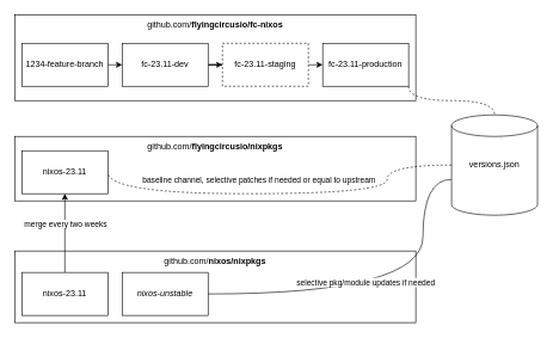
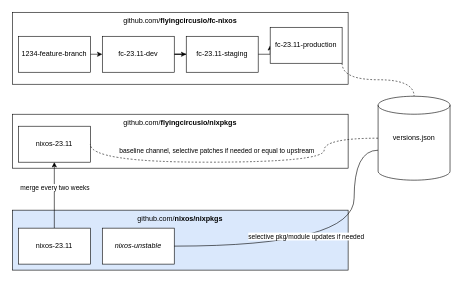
  <mxCell id="0" />
  <mxCell id="1" parent="0" />
  <mxCell id="2" value="github.com/&lt;b&gt;flyingcircusio/nixpkgs&lt;/b&gt;" style="rounded=0;whiteSpace=wrap;html=1;verticalAlign=top;" parent="1" vertex="1"><mxGeometry x="20" y="190" width="560" height="90" as="geometry" /></mxCell>
  <mxCell id="3" value="github.com/&lt;b&gt;flyingcircusio/fc-nixos&lt;/b&gt;" style="rounded=0;whiteSpace=wrap;html=1;verticalAlign=top;" parent="1" vertex="1"><mxGeometry x="20" y="20" width="560" height="120" as="geometry" /></mxCell>
- <mxCell id="4" value="github.com/&lt;b&gt;nixos/nixpkgs&lt;/b&gt;" style="rounded=0;whiteSpace=wrap;html=1;verticalAlign=top;" parent="1" vertex="1"><mxGeometry x="20" y="350" width="560" height="100" as="geometry" /></mxCell>
+ <mxCell id="4" value="github.com/&lt;b&gt;nixos/nixpkgs&lt;/b&gt;" style="rounded=0;whiteSpace=wrap;html=1;verticalAlign=top;fillColor=#dae8fc;" parent="1" vertex="1"><mxGeometry x="20" y="350" width="560" height="100" as="geometry" /></mxCell>
  <mxCell id="5" value="nixos-23.11" style="rounded=0;whiteSpace=wrap;html=1;" parent="1" vertex="1"><mxGeometry x="30" y="210" width="120" height="60" as="geometry" /></mxCell>
  <mxCell id="6" style="edgeStyle=orthogonalEdgeStyle;rounded=0;orthogonalLoop=1;jettySize=auto;html=1;" parent="1" source="8" target="5" edge="1"><mxGeometry relative="1" as="geometry" /></mxCell>
  <mxCell id="7" value="merge every two weeks" style="edgeLabel;html=1;align=center;verticalAlign=middle;resizable=0;points=[];" parent="6" vertex="1" connectable="0"><mxGeometry x="0.1" y="2" relative="1" as="geometry"><mxPoint x="2" y="-7" as="offset" /></mxGeometry></mxCell>
  <mxCell id="8" value="nixos-23.11" style="rounded=0;whiteSpace=wrap;html=1;" parent="1" vertex="1"><mxGeometry x="30" y="380" width="120" height="60" as="geometry" /></mxCell>
  <mxCell id="9" value="nixos-unstable" style="rounded=0;whiteSpace=wrap;html=1;fontStyle=2" parent="1" vertex="1"><mxGeometry x="170" y="380" width="120" height="60" as="geometry" /></mxCell>
  <mxCell id="10" style="edgeStyle=orthogonalEdgeStyle;rounded=0;orthogonalLoop=1;jettySize=auto;html=1;exitX=1;exitY=0.5;exitDx=0;exitDy=0;entryX=0;entryY=0.5;entryDx=0;entryDy=0;" parent="1" source="11" target="13" edge="1"><mxGeometry relative="1" as="geometry" /></mxCell>
  <mxCell id="11" value="1234-feature-branch&lt;br&gt;" style="rounded=0;whiteSpace=wrap;html=1;" parent="1" vertex="1"><mxGeometry x="30" y="60" width="120" height="60" as="geometry" /></mxCell>
  <mxCell id="12" style="edgeStyle=orthogonalEdgeStyle;rounded=0;orthogonalLoop=1;jettySize=auto;html=1;exitX=1;exitY=0.5;exitDx=0;exitDy=0;" parent="1" source="13" target="15" edge="1"><mxGeometry relative="1" as="geometry" /></mxCell>
  <mxCell id="13" value="fc-23.11-dev" style="rounded=0;whiteSpace=wrap;html=1;" parent="1" vertex="1"><mxGeometry x="170" y="60" width="120" height="60" as="geometry" /></mxCell>
  <mxCell id="14" style="edgeStyle=orthogonalEdgeStyle;rounded=0;orthogonalLoop=1;jettySize=auto;html=1;exitX=1;exitY=0.5;exitDx=0;exitDy=0;entryX=0;entryY=0.5;entryDx=0;entryDy=0;" parent="1" source="15" target="17" edge="1"><mxGeometry relative="1" as="geometry" /></mxCell>
- <mxCell id="15" value="fc-23.11-staging" style="rounded=0;whiteSpace=wrap;html=1;dashed=1;" parent="1" vertex="1"><mxGeometry x="310" y="60" width="120" height="60" as="geometry" /></mxCell>
+ <mxCell id="15" value="fc-23.11-staging" style="rounded=0;whiteSpace=wrap;html=1;" parent="1" vertex="1"><mxGeometry x="310" y="60" width="120" height="60" as="geometry" /></mxCell>
  <mxCell id="16" style="edgeStyle=orthogonalEdgeStyle;orthogonalLoop=1;jettySize=auto;html=1;exitX=1;exitY=1;exitDx=0;exitDy=0;curved=1;dashed=1;endArrow=none;endFill=0;" parent="1" source="17" target="23" edge="1"><mxGeometry relative="1" as="geometry" /></mxCell>
- <mxCell id="17" value="fc-23.11-production" style="rounded=0;whiteSpace=wrap;html=1;" parent="1" vertex="1"><mxGeometry x="450" y="60" width="120" height="60" as="geometry" /></mxCell>
+ <mxCell id="17" value="fc-23.11-production" style="rounded=0;whiteSpace=wrap;html=1;" parent="1" vertex="1"><mxGeometry x="450" y="45" width="120" height="60" as="geometry" /></mxCell>
  <mxCell id="18" style="edgeStyle=orthogonalEdgeStyle;rounded=0;orthogonalLoop=1;jettySize=auto;html=1;exitX=0.5;exitY=1;exitDx=0;exitDy=0;" parent="1" source="4" target="4" edge="1"><mxGeometry relative="1" as="geometry" /></mxCell>
  <mxCell id="19" style="edgeStyle=elbowEdgeStyle;sketch=0;orthogonalLoop=1;jettySize=auto;html=1;shadow=0;dashed=0;endArrow=none;endFill=0;strokeColor=#000000;curved=1;" parent="1" source="23" target="9" edge="1"><mxGeometry relative="1" as="geometry"><Array as="points"><mxPoint x="590" y="250" /><mxPoint x="530" y="330" /></Array></mxGeometry></mxCell>
  <mxCell id="20" value="selective pkg/module updates if needed" style="edgeLabel;html=1;align=center;verticalAlign=middle;resizable=0;points=[];" parent="19" vertex="1" connectable="0"><mxGeometry x="0.124" y="-17" relative="1" as="geometry"><mxPoint as="offset" /></mxGeometry></mxCell>
  <mxCell id="21" style="edgeStyle=orthogonalEdgeStyle;sketch=0;orthogonalLoop=1;jettySize=auto;html=1;shadow=0;dashed=1;endArrow=none;endFill=0;strokeColor=#000000;entryX=1;entryY=0.5;entryDx=0;entryDy=0;curved=1;" parent="1" source="23" target="5" edge="1"><mxGeometry relative="1" as="geometry"><Array as="points"><mxPoint x="540" y="230" /><mxPoint x="540" y="270" /><mxPoint x="150" y="270" /></Array></mxGeometry></mxCell>
  <mxCell id="22" value="baseline channel, selective patches if needed or equal to upstream" style="edgeLabel;html=1;align=center;verticalAlign=middle;resizable=0;points=[];" parent="21" vertex="1" connectable="0"><mxGeometry x="-0.111" y="19" relative="1" as="geometry"><mxPoint x="-66" y="-39" as="offset" /></mxGeometry></mxCell>
  <mxCell id="23" value="versions.json" style="shape=cylinder2;whiteSpace=wrap;html=1;boundedLbl=1;backgroundOutline=1;size=15;" parent="1" vertex="1"><mxGeometry x="630" y="160" width="120" height="140" as="geometry" /></mxCell>
